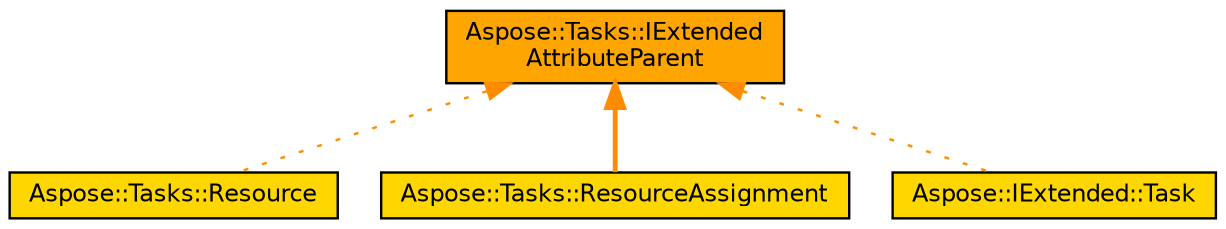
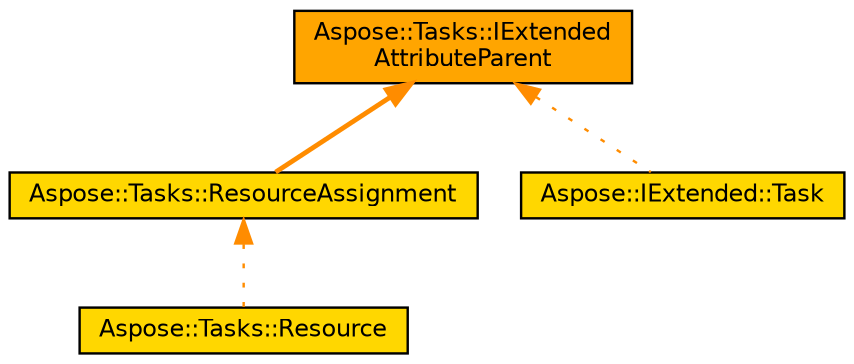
  digraph {
    node [color=black fillcolor=gold fontname=Helvetica fontsize=10 shape=record style=filled]
    edge [color=darkorange dir=back fontname=Helvetica fontsize=10 labelfontname=Helvetica labelfontsize=10 style=dotted]
    n1 [fillcolor=orange fontcolor=black height=0.2 label="Aspose::Tasks::IExtended\lAttributeParent" width=0.4]
    n2 [height=0.2 label="Aspose::Tasks::Resource" width=0.4]
    n3 [height=0.2 label="Aspose::Tasks::ResourceAssignment" width=0.4]
    n4 [height=0.2 label="Aspose::IExtended::Task" width=0.4]
-   n1 -> n2
+   n3 -> n2
    n1 -> n3 [style=bold]
    n1 -> n4
  }
